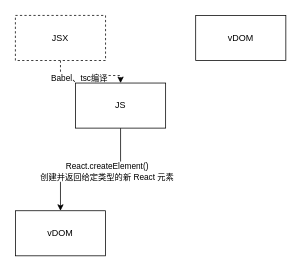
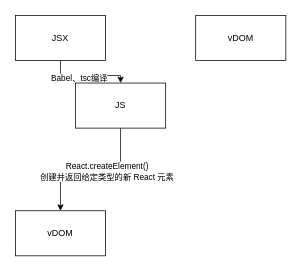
  <mxCell id="0" />
  <mxCell id="1" parent="0" />
- <mxCell id="2" style="edgeStyle=orthogonalEdgeStyle;rounded=0;orthogonalLoop=1;jettySize=auto;html=1;entryX=0.5;entryY=0;entryDx=0;entryDy=0;dashed=1;" edge="1" parent="1" source="4" target="7"><mxGeometry relative="1" as="geometry"><mxPoint x="80" y="160" as="targetPoint" /></mxGeometry></mxCell>
+ <mxCell id="2" style="edgeStyle=orthogonalEdgeStyle;rounded=0;orthogonalLoop=1;jettySize=auto;html=1;entryX=0.5;entryY=0;entryDx=0;entryDy=0;" edge="1" parent="1" source="4" target="7"><mxGeometry relative="1" as="geometry"><mxPoint x="80" y="160" as="targetPoint" /></mxGeometry></mxCell>
  <mxCell id="3" value="&lt;div&gt;&lt;span style=&quot;font-size: 11px;&quot;&gt;Babel、tsc编译&lt;/span&gt;&lt;br&gt;&lt;/div&gt;" style="edgeLabel;html=1;align=center;verticalAlign=middle;resizable=0;points=[];" vertex="1" connectable="0" parent="2"><mxGeometry x="-0.2" y="-3" relative="1" as="geometry"><mxPoint as="offset" /></mxGeometry></mxCell>
- <mxCell id="4" value="JSX" style="rounded=0;whiteSpace=wrap;html=1;dashed=1;" vertex="1" parent="1"><mxGeometry x="20" y="20" width="120" height="60" as="geometry" /></mxCell>
+ <mxCell id="4" value="JSX" style="rounded=0;whiteSpace=wrap;html=1;" vertex="1" parent="1"><mxGeometry x="20" y="20" width="120" height="60" as="geometry" /></mxCell>
  <mxCell id="5" value="" style="edgeStyle=orthogonalEdgeStyle;rounded=0;orthogonalLoop=1;jettySize=auto;html=1;" edge="1" parent="1" source="7" target="8"><mxGeometry relative="1" as="geometry" /></mxCell>
  <mxCell id="6" value="React.createElement()&lt;br&gt;创建并返回给定类型的新 React 元素" style="edgeLabel;html=1;align=center;verticalAlign=middle;resizable=0;points=[];" vertex="1" connectable="0" parent="5"><mxGeometry x="-0.225" y="2" relative="1" as="geometry"><mxPoint as="offset" /></mxGeometry></mxCell>
  <mxCell id="7" value="JS" style="rounded=0;whiteSpace=wrap;html=1;" vertex="1" parent="1"><mxGeometry x="100" y="110" width="120" height="60" as="geometry" /></mxCell>
  <mxCell id="8" value="vDOM" style="rounded=0;whiteSpace=wrap;html=1;" vertex="1" parent="1"><mxGeometry x="20" y="280" width="120" height="60" as="geometry" /></mxCell>
  <mxCell id="9" value="vDOM" style="rounded=0;whiteSpace=wrap;html=1;" vertex="1" parent="1"><mxGeometry x="260" y="20" width="120" height="60" as="geometry" /></mxCell>
